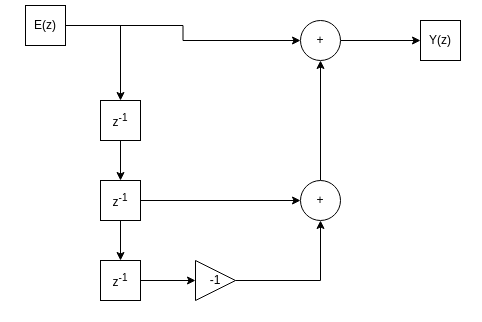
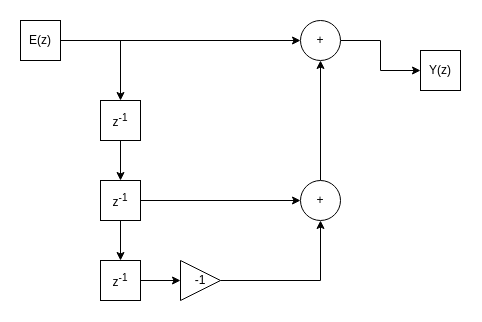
  <mxCell id="0" />
  <mxCell id="1" parent="0" />
  <mxCell id="2" value="" style="edgeStyle=orthogonalEdgeStyle;rounded=0;orthogonalLoop=1;jettySize=auto;html=1;" edge="1" parent="1" source="4" target="7"><mxGeometry relative="1" as="geometry" /></mxCell>
  <mxCell id="3" style="edgeStyle=orthogonalEdgeStyle;rounded=0;orthogonalLoop=1;jettySize=auto;html=1;exitX=1;exitY=0.5;exitDx=0;exitDy=0;entryX=0.5;entryY=0;entryDx=0;entryDy=0;" edge="1" parent="1" source="4" target="13"><mxGeometry relative="1" as="geometry" /></mxCell>
- <mxCell id="4" value="E(z)" style="whiteSpace=wrap;html=1;aspect=fixed;" vertex="1" parent="1"><mxGeometry x="25" y="5" width="40" height="40" as="geometry" /></mxCell>
- <mxCell id="5" value="Y(z)" style="whiteSpace=wrap;html=1;aspect=fixed;" vertex="1" parent="1"><mxGeometry x="420" y="20" width="40" height="40" as="geometry" /></mxCell>
+ <mxCell id="4" value="E(z)" style="whiteSpace=wrap;html=1;aspect=fixed;" vertex="1" parent="1"><mxGeometry x="20" y="20" width="40" height="40" as="geometry" /></mxCell>
+ <mxCell id="5" value="Y(z)" style="whiteSpace=wrap;html=1;aspect=fixed;" vertex="1" parent="1"><mxGeometry x="420" y="50" width="40" height="40" as="geometry" /></mxCell>
  <mxCell id="6" style="edgeStyle=orthogonalEdgeStyle;rounded=0;orthogonalLoop=1;jettySize=auto;html=1;exitX=1;exitY=0.5;exitDx=0;exitDy=0;entryX=0;entryY=0.5;entryDx=0;entryDy=0;" edge="1" parent="1" source="7" target="5"><mxGeometry relative="1" as="geometry" /></mxCell>
  <mxCell id="7" value="+" style="ellipse;whiteSpace=wrap;html=1;aspect=fixed;" vertex="1" parent="1"><mxGeometry x="300" y="20" width="40" height="40" as="geometry" /></mxCell>
  <mxCell id="8" value="" style="edgeStyle=orthogonalEdgeStyle;rounded=0;orthogonalLoop=1;jettySize=auto;html=1;entryX=0.5;entryY=1;entryDx=0;entryDy=0;" edge="1" parent="1" source="9" target="7"><mxGeometry relative="1" as="geometry"><mxPoint x="240" y="140" as="targetPoint" /></mxGeometry></mxCell>
  <mxCell id="9" value="+" style="ellipse;whiteSpace=wrap;html=1;aspect=fixed;" vertex="1" parent="1"><mxGeometry x="300" y="180" width="40" height="40" as="geometry" /></mxCell>
  <mxCell id="10" style="edgeStyle=orthogonalEdgeStyle;rounded=0;orthogonalLoop=1;jettySize=auto;html=1;exitX=1;exitY=0.5;exitDx=0;exitDy=0;entryX=0.5;entryY=1;entryDx=0;entryDy=0;" edge="1" parent="1" source="11" target="9"><mxGeometry relative="1" as="geometry" /></mxCell>
- <mxCell id="11" value="-1" style="triangle;whiteSpace=wrap;html=1;direction=east;" vertex="1" parent="1"><mxGeometry x="195" y="260" width="40" height="40" as="geometry" /></mxCell>
+ <mxCell id="11" value="-1" style="triangle;whiteSpace=wrap;html=1;direction=east;" vertex="1" parent="1"><mxGeometry x="180" y="260" width="40" height="40" as="geometry" /></mxCell>
  <mxCell id="12" style="edgeStyle=orthogonalEdgeStyle;rounded=0;orthogonalLoop=1;jettySize=auto;html=1;exitX=0.5;exitY=1;exitDx=0;exitDy=0;entryX=0.5;entryY=0;entryDx=0;entryDy=0;" edge="1" parent="1" source="13" target="16"><mxGeometry relative="1" as="geometry" /></mxCell>
  <mxCell id="13" value="z&lt;sup&gt;-1&lt;/sup&gt;" style="whiteSpace=wrap;html=1;aspect=fixed;" vertex="1" parent="1"><mxGeometry x="100" y="100" width="40" height="40" as="geometry" /></mxCell>
  <mxCell id="14" value="" style="edgeStyle=orthogonalEdgeStyle;rounded=0;orthogonalLoop=1;jettySize=auto;html=1;" edge="1" parent="1" source="16" target="18"><mxGeometry relative="1" as="geometry" /></mxCell>
  <mxCell id="15" style="edgeStyle=orthogonalEdgeStyle;rounded=0;orthogonalLoop=1;jettySize=auto;html=1;exitX=1;exitY=0.5;exitDx=0;exitDy=0;" edge="1" parent="1" source="16" target="9"><mxGeometry relative="1" as="geometry" /></mxCell>
  <mxCell id="16" value="z&lt;sup&gt;-1&lt;/sup&gt;" style="whiteSpace=wrap;html=1;aspect=fixed;" vertex="1" parent="1"><mxGeometry x="100" y="180" width="40" height="40" as="geometry" /></mxCell>
  <mxCell id="17" value="" style="edgeStyle=orthogonalEdgeStyle;rounded=0;orthogonalLoop=1;jettySize=auto;html=1;" edge="1" parent="1" source="18" target="11"><mxGeometry relative="1" as="geometry" /></mxCell>
  <mxCell id="18" value="z&lt;sup&gt;-1&lt;/sup&gt;" style="whiteSpace=wrap;html=1;aspect=fixed;" vertex="1" parent="1"><mxGeometry x="100" y="260" width="40" height="40" as="geometry" /></mxCell>
